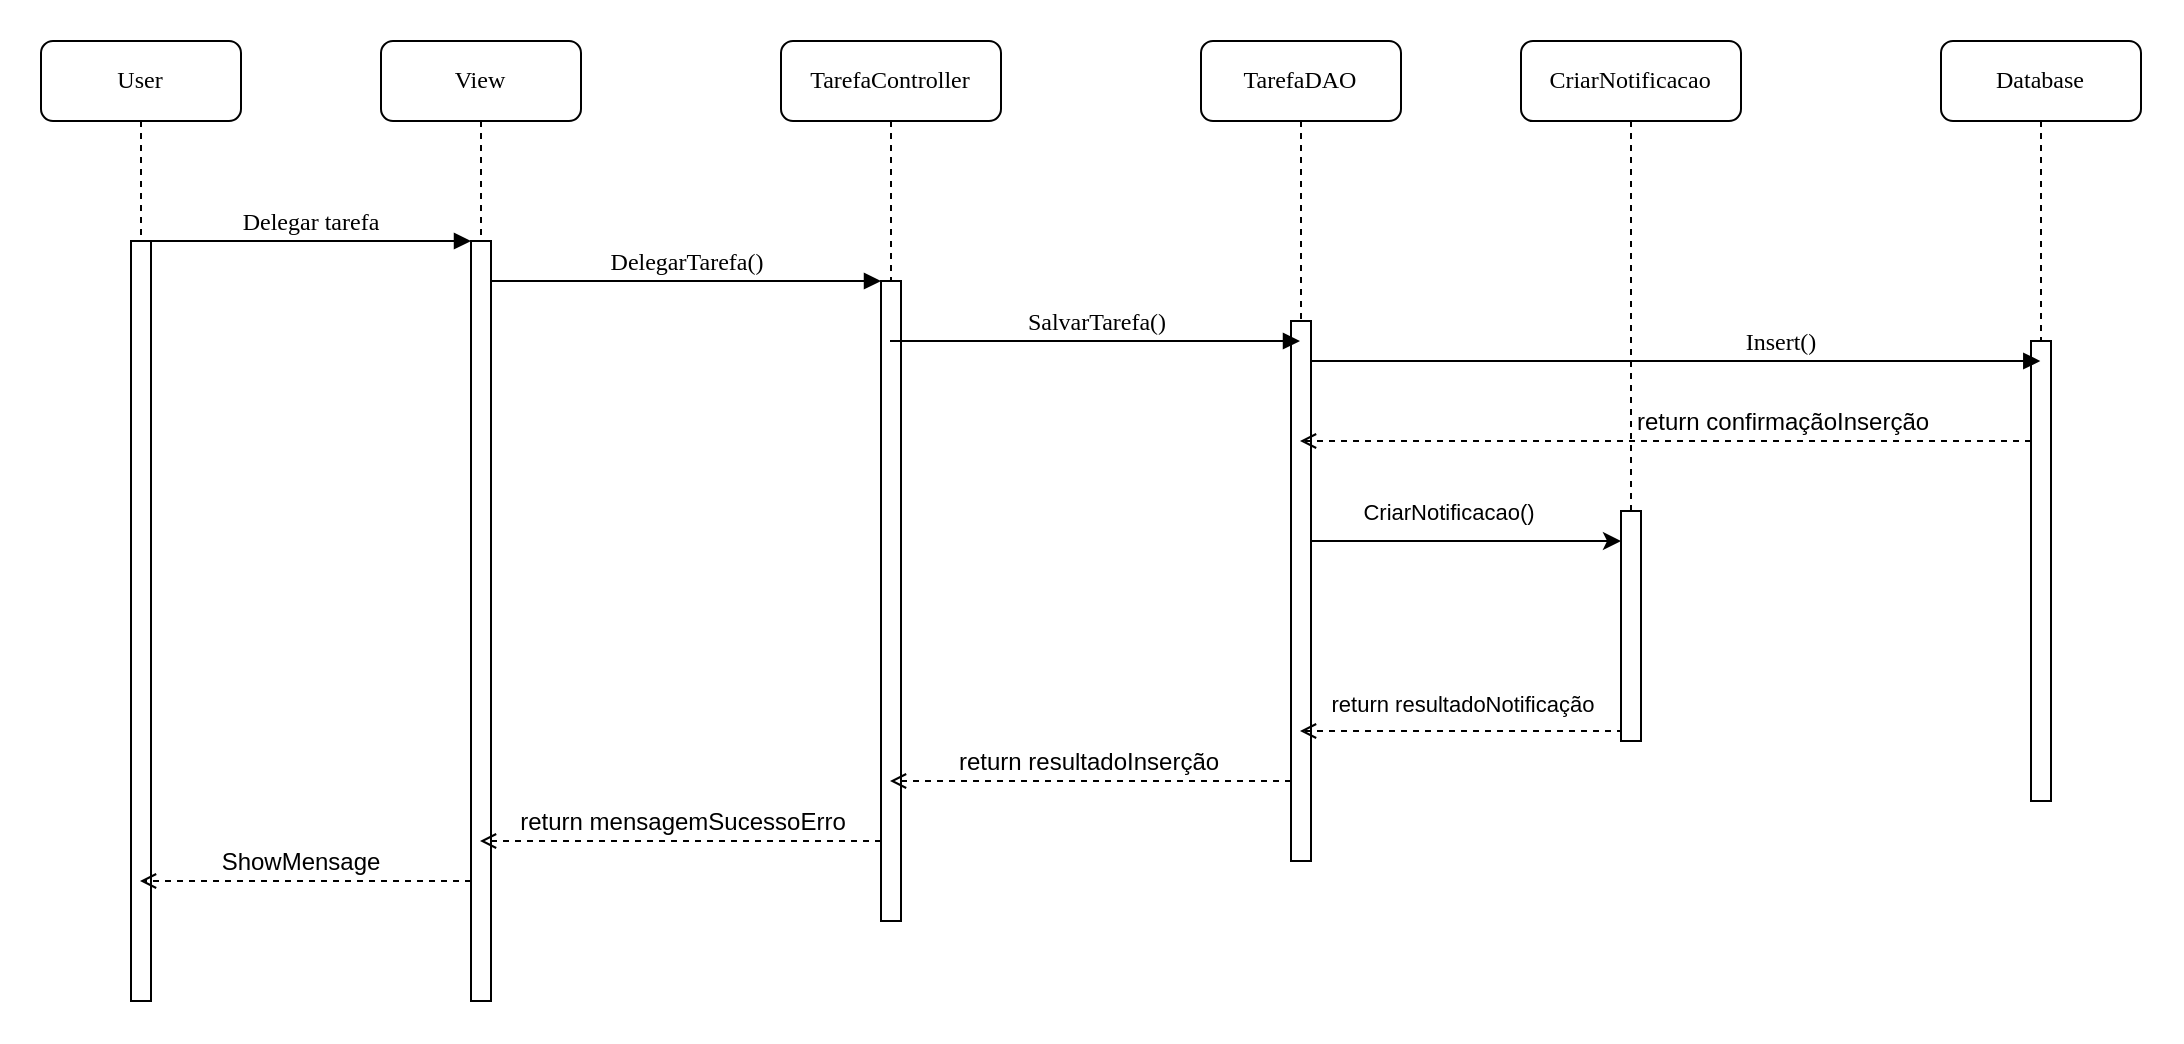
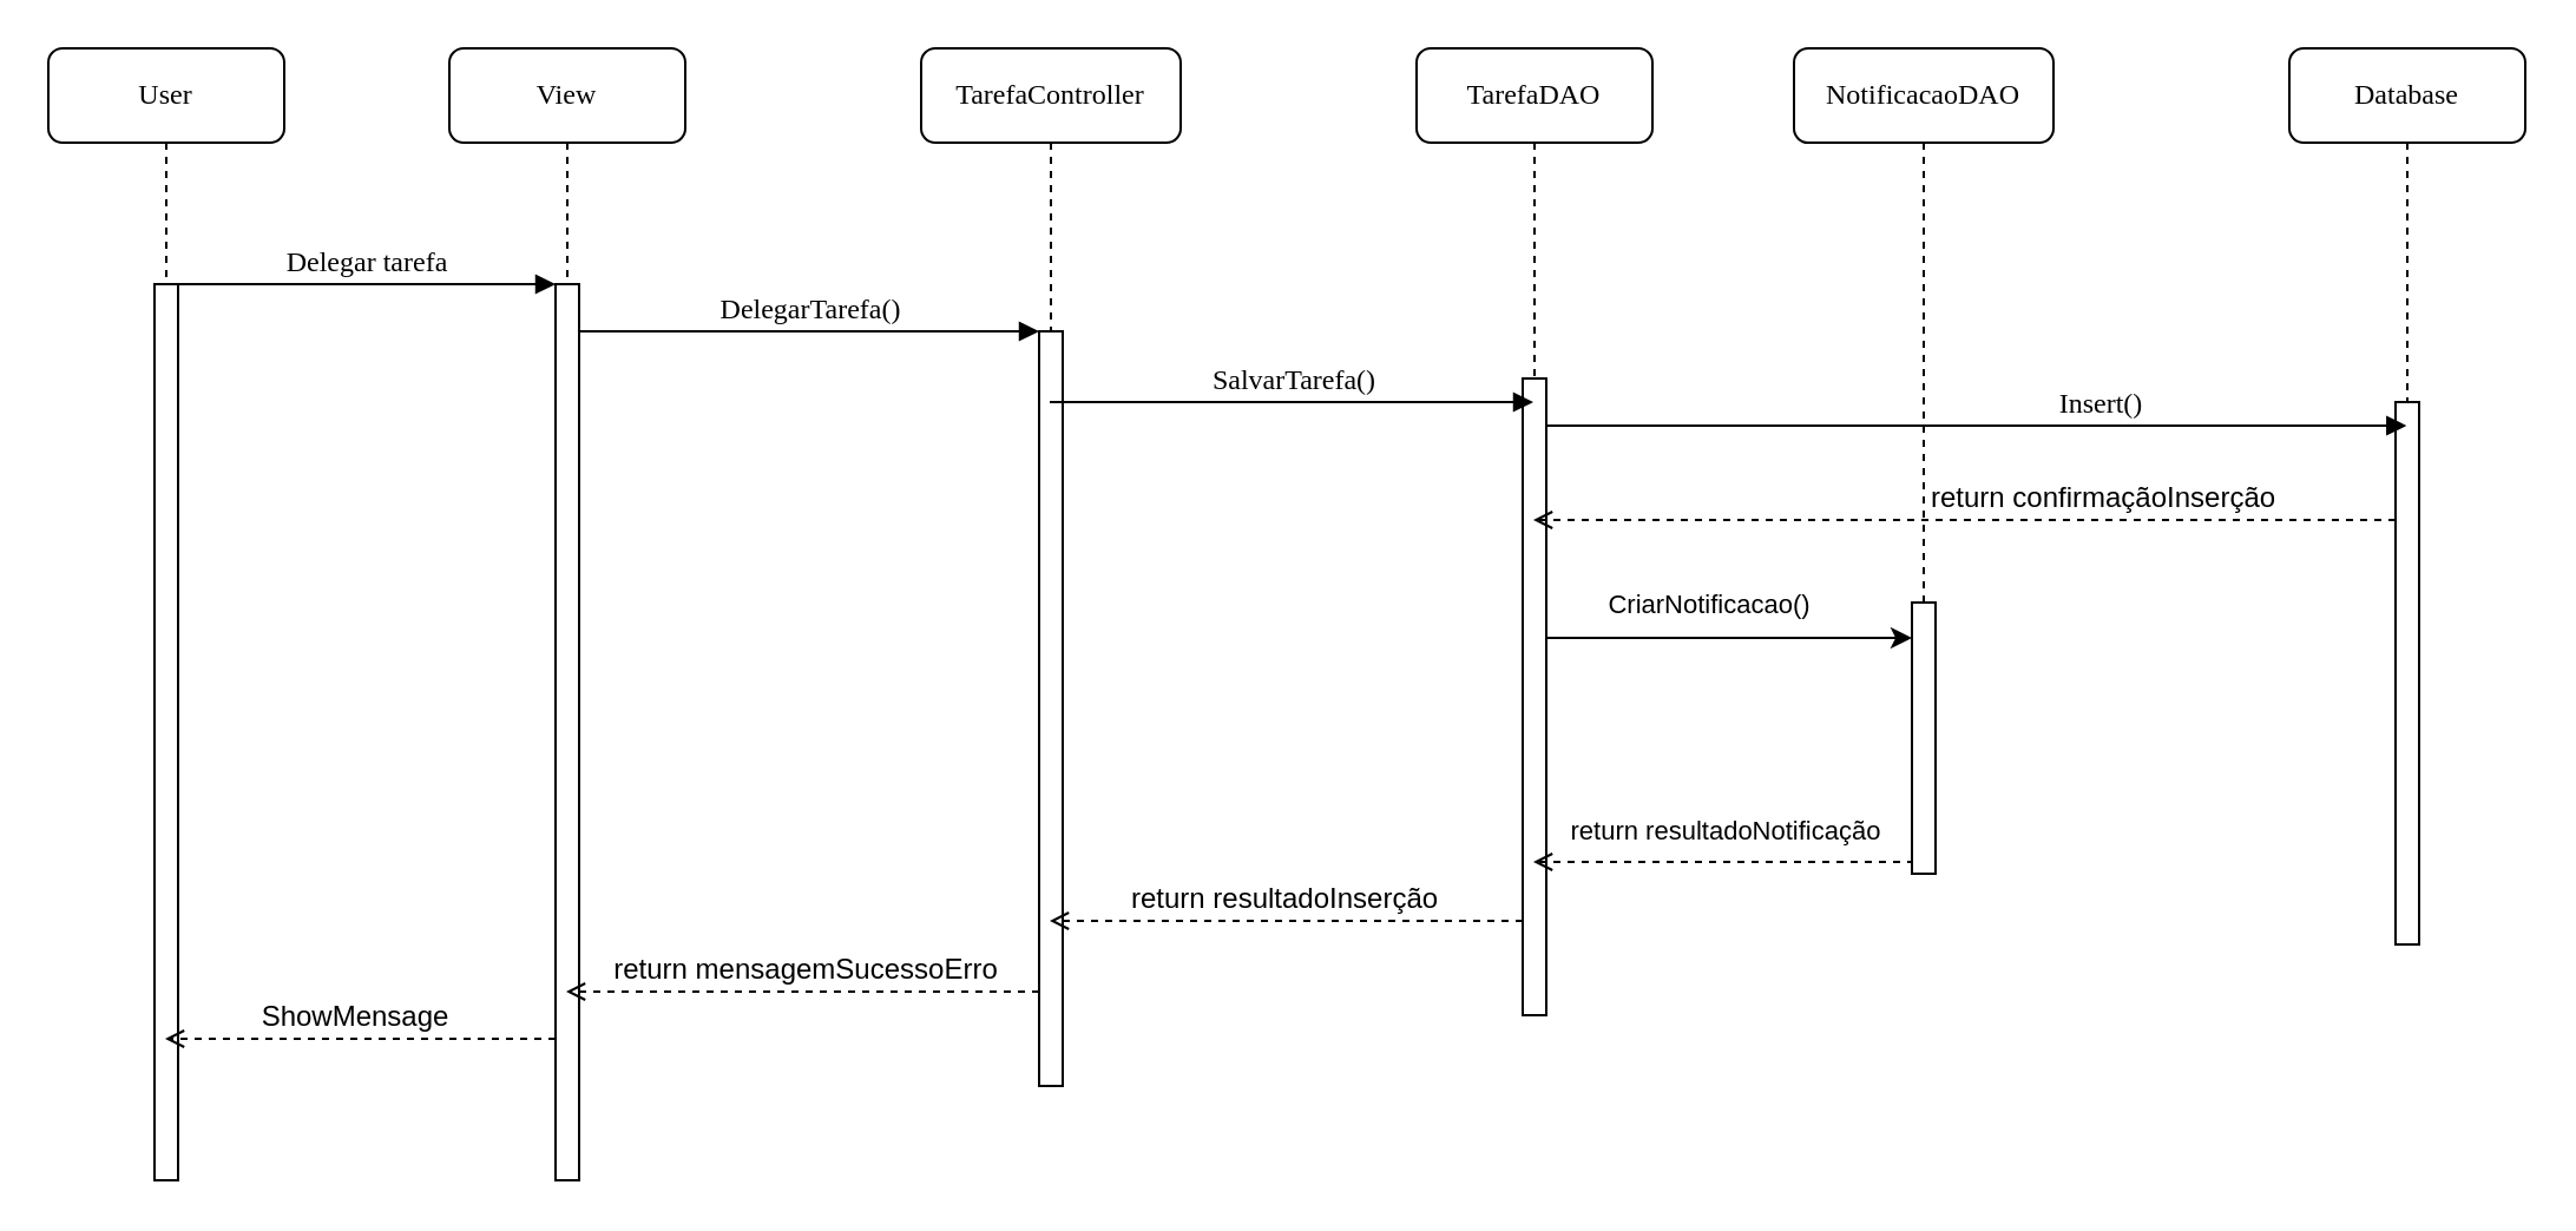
  <mxCell id="0" />
  <mxCell id="1" parent="0" />
  <mxCell id="2" value="View" style="shape=umlLifeline;perimeter=lifelinePerimeter;whiteSpace=wrap;html=1;container=1;collapsible=0;recursiveResize=0;outlineConnect=0;rounded=1;shadow=0;comic=0;labelBackgroundColor=none;strokeWidth=1;fontFamily=Verdana;fontSize=12;align=center;" parent="1" vertex="1"><mxGeometry x="190" y="20" width="100" height="480" as="geometry" /></mxCell>
  <mxCell id="3" value="" style="html=1;points=[];perimeter=orthogonalPerimeter;rounded=0;shadow=0;comic=0;labelBackgroundColor=none;strokeWidth=1;fontFamily=Verdana;fontSize=12;align=center;" parent="2" vertex="1"><mxGeometry x="45" y="100" width="10" height="380" as="geometry" /></mxCell>
  <mxCell id="4" value="TarefaController " style="shape=umlLifeline;perimeter=lifelinePerimeter;whiteSpace=wrap;html=1;container=1;collapsible=0;recursiveResize=0;outlineConnect=0;rounded=1;shadow=0;comic=0;labelBackgroundColor=none;strokeWidth=1;fontFamily=Verdana;fontSize=12;align=center;" parent="1" vertex="1"><mxGeometry x="390" y="20" width="110" height="440" as="geometry" /></mxCell>
  <mxCell id="5" value="" style="html=1;points=[];perimeter=orthogonalPerimeter;rounded=0;shadow=0;comic=0;labelBackgroundColor=none;strokeWidth=1;fontFamily=Verdana;fontSize=12;align=center;" parent="4" vertex="1"><mxGeometry x="50" y="120" width="10" height="320" as="geometry" /></mxCell>
  <mxCell id="6" value="TarefaDAO" style="shape=umlLifeline;perimeter=lifelinePerimeter;whiteSpace=wrap;html=1;container=1;collapsible=0;recursiveResize=0;outlineConnect=0;rounded=1;shadow=0;comic=0;labelBackgroundColor=none;strokeWidth=1;fontFamily=Verdana;fontSize=12;align=center;" parent="1" vertex="1"><mxGeometry x="600" y="20" width="100" height="410" as="geometry" /></mxCell>
  <mxCell id="7" value="" style="html=1;points=[];perimeter=orthogonalPerimeter;rounded=0;shadow=0;comic=0;labelBackgroundColor=none;strokeWidth=1;fontFamily=Verdana;fontSize=12;align=center;" parent="6" vertex="1"><mxGeometry x="45" y="140" width="10" height="270" as="geometry" /></mxCell>
  <mxCell id="8" value="Database " style="shape=umlLifeline;perimeter=lifelinePerimeter;whiteSpace=wrap;html=1;container=1;collapsible=0;recursiveResize=0;outlineConnect=0;rounded=1;shadow=0;comic=0;labelBackgroundColor=none;strokeWidth=1;fontFamily=Verdana;fontSize=12;align=center;" parent="1" vertex="1"><mxGeometry x="970" y="20" width="100" height="380" as="geometry" /></mxCell>
  <mxCell id="9" value="" style="html=1;points=[];perimeter=orthogonalPerimeter;rounded=0;shadow=0;comic=0;labelBackgroundColor=none;strokeWidth=1;fontFamily=Verdana;fontSize=12;align=center;" parent="8" vertex="1"><mxGeometry x="45" y="150" width="10" height="230" as="geometry" /></mxCell>
  <mxCell id="10" value="Insert()" style="html=1;verticalAlign=bottom;endArrow=block;labelBackgroundColor=none;fontFamily=Verdana;fontSize=12;edgeStyle=elbowEdgeStyle;elbow=vertical;exitX=0.985;exitY=0.053;exitDx=0;exitDy=0;exitPerimeter=0;" parent="8" edge="1"><mxGeometry x="0.287" relative="1" as="geometry"><mxPoint x="-315.0" y="160.0" as="sourcePoint" /><mxPoint x="49.65" y="160.44" as="targetPoint" /><Array as="points" /><mxPoint as="offset" /></mxGeometry></mxCell>
  <mxCell id="11" value="User" style="shape=umlLifeline;perimeter=lifelinePerimeter;whiteSpace=wrap;html=1;container=1;collapsible=0;recursiveResize=0;outlineConnect=0;rounded=1;shadow=0;comic=0;labelBackgroundColor=none;strokeWidth=1;fontFamily=Verdana;fontSize=12;align=center;" parent="1" vertex="1"><mxGeometry x="20" y="20" width="100" height="480" as="geometry" /></mxCell>
  <mxCell id="12" value="" style="html=1;points=[];perimeter=orthogonalPerimeter;rounded=0;shadow=0;comic=0;labelBackgroundColor=none;strokeWidth=1;fontFamily=Verdana;fontSize=12;align=center;" parent="11" vertex="1"><mxGeometry x="45" y="100" width="10" height="380" as="geometry" /></mxCell>
  <mxCell id="13" value="SalvarTarefa()" style="html=1;verticalAlign=bottom;endArrow=block;labelBackgroundColor=none;fontFamily=Verdana;fontSize=12;edgeStyle=elbowEdgeStyle;elbow=vertical;" parent="1" source="4" target="6" edge="1"><mxGeometry relative="1" as="geometry"><mxPoint x="500" y="160" as="sourcePoint" /><Array as="points"><mxPoint x="570" y="170" /><mxPoint x="590" y="180" /></Array></mxGeometry></mxCell>
  <mxCell id="14" value="Delegar tarefa" style="html=1;verticalAlign=bottom;endArrow=block;entryX=0;entryY=0;labelBackgroundColor=none;fontFamily=Verdana;fontSize=12;edgeStyle=elbowEdgeStyle;elbow=vertical;" parent="1" source="12" target="3" edge="1"><mxGeometry relative="1" as="geometry"><mxPoint x="210" y="130" as="sourcePoint" /></mxGeometry></mxCell>
  <mxCell id="15" value="DelegarTarefa()" style="html=1;verticalAlign=bottom;endArrow=block;entryX=0;entryY=0;labelBackgroundColor=none;fontFamily=Verdana;fontSize=12;edgeStyle=elbowEdgeStyle;elbow=vertical;" parent="1" source="3" target="5" edge="1"><mxGeometry relative="1" as="geometry"><mxPoint x="360" y="140" as="sourcePoint" /></mxGeometry></mxCell>
- <mxCell id="16" value="CriarNotificacao" style="shape=umlLifeline;perimeter=lifelinePerimeter;whiteSpace=wrap;html=1;container=1;collapsible=0;recursiveResize=0;outlineConnect=0;rounded=1;shadow=0;comic=0;labelBackgroundColor=none;strokeWidth=1;fontFamily=Verdana;fontSize=12;align=center;" parent="1" vertex="1"><mxGeometry x="760" y="20" width="110" height="350" as="geometry" /></mxCell>
+ <mxCell id="16" value="NotificacaoDAO" style="shape=umlLifeline;perimeter=lifelinePerimeter;whiteSpace=wrap;html=1;container=1;collapsible=0;recursiveResize=0;outlineConnect=0;rounded=1;shadow=0;comic=0;labelBackgroundColor=none;strokeWidth=1;fontFamily=Verdana;fontSize=12;align=center;" parent="1" vertex="1"><mxGeometry x="760" y="20" width="110" height="350" as="geometry" /></mxCell>
  <mxCell id="17" value="" style="html=1;points=[];perimeter=orthogonalPerimeter;rounded=0;shadow=0;comic=0;labelBackgroundColor=none;strokeWidth=1;fontFamily=Verdana;fontSize=12;align=center;" parent="16" vertex="1"><mxGeometry x="50" y="235" width="10" height="115" as="geometry" /></mxCell>
  <mxCell id="18" style="edgeStyle=orthogonalEdgeStyle;rounded=0;orthogonalLoop=1;jettySize=auto;html=1;dashed=1;endArrow=open;endFill=0;" parent="1" source="9" target="6" edge="1"><mxGeometry relative="1" as="geometry"><Array as="points"><mxPoint x="860" y="220" /><mxPoint x="860" y="220" /></Array></mxGeometry></mxCell>
  <mxCell id="19" value="return confirmaçãoInserção" style="edgeLabel;html=1;align=center;verticalAlign=middle;resizable=0;points=[];fontSize=12;" parent="18" vertex="1" connectable="0"><mxGeometry x="-0.036" y="-1" relative="1" as="geometry"><mxPoint x="51" y="-9" as="offset" /></mxGeometry></mxCell>
  <mxCell id="20" style="edgeStyle=orthogonalEdgeStyle;rounded=0;orthogonalLoop=1;jettySize=auto;html=1;" parent="1" source="7" target="17" edge="1"><mxGeometry relative="1" as="geometry"><Array as="points"><mxPoint x="750" y="270" /><mxPoint x="750" y="270" /></Array></mxGeometry></mxCell>
  <mxCell id="21" value="CriarNotificacao()" style="edgeLabel;html=1;align=center;verticalAlign=middle;resizable=0;points=[];" parent="20" vertex="1" connectable="0"><mxGeometry x="-0.31" y="2" relative="1" as="geometry"><mxPoint x="15" y="-13" as="offset" /></mxGeometry></mxCell>
  <mxCell id="22" style="edgeStyle=orthogonalEdgeStyle;rounded=0;orthogonalLoop=1;jettySize=auto;html=1;endArrow=open;endFill=0;dashed=1;" parent="1" target="6" edge="1"><mxGeometry relative="1" as="geometry"><mxPoint x="810" y="364" as="sourcePoint" /><mxPoint x="689.63" y="364" as="targetPoint" /><Array as="points"><mxPoint x="810" y="365" /></Array></mxGeometry></mxCell>
  <mxCell id="23" value="return resultadoNotificação" style="edgeLabel;html=1;align=center;verticalAlign=middle;resizable=0;points=[];" parent="22" vertex="1" connectable="0"><mxGeometry x="0.306" relative="1" as="geometry"><mxPoint x="24" y="-14" as="offset" /></mxGeometry></mxCell>
  <mxCell id="24" style="edgeStyle=orthogonalEdgeStyle;rounded=0;orthogonalLoop=1;jettySize=auto;html=1;dashed=1;endArrow=open;endFill=0;" parent="1" source="7" target="4" edge="1"><mxGeometry relative="1" as="geometry"><Array as="points"><mxPoint x="540" y="390" /><mxPoint x="540" y="390" /></Array></mxGeometry></mxCell>
  <mxCell id="25" value="return resultadoInserção" style="edgeLabel;html=1;align=center;verticalAlign=middle;resizable=0;points=[];fontSize=12;" parent="24" vertex="1" connectable="0"><mxGeometry x="0.02" y="-7" relative="1" as="geometry"><mxPoint y="-3" as="offset" /></mxGeometry></mxCell>
  <mxCell id="26" style="edgeStyle=orthogonalEdgeStyle;rounded=0;orthogonalLoop=1;jettySize=auto;html=1;dashed=1;endArrow=open;endFill=0;" parent="1" source="5" target="2" edge="1"><mxGeometry relative="1" as="geometry"><Array as="points"><mxPoint x="340" y="420" /><mxPoint x="340" y="420" /></Array></mxGeometry></mxCell>
  <mxCell id="27" value="return mensagemSucessoErro" style="edgeLabel;html=1;align=center;verticalAlign=middle;resizable=0;points=[];fontSize=12;" parent="26" vertex="1" connectable="0"><mxGeometry x="-0.273" y="1" relative="1" as="geometry"><mxPoint x="-27" y="-11" as="offset" /></mxGeometry></mxCell>
  <mxCell id="28" style="edgeStyle=orthogonalEdgeStyle;rounded=0;orthogonalLoop=1;jettySize=auto;html=1;dashed=1;endArrow=open;endFill=0;" parent="1" source="3" target="11" edge="1"><mxGeometry relative="1" as="geometry"><Array as="points"><mxPoint x="160" y="440" /><mxPoint x="160" y="440" /></Array></mxGeometry></mxCell>
  <mxCell id="29" value="ShowMensage" style="edgeLabel;html=1;align=center;verticalAlign=middle;resizable=0;points=[];fontSize=12;" parent="28" vertex="1" connectable="0"><mxGeometry x="-0.156" y="-4" relative="1" as="geometry"><mxPoint x="-16" y="-6" as="offset" /></mxGeometry></mxCell>
